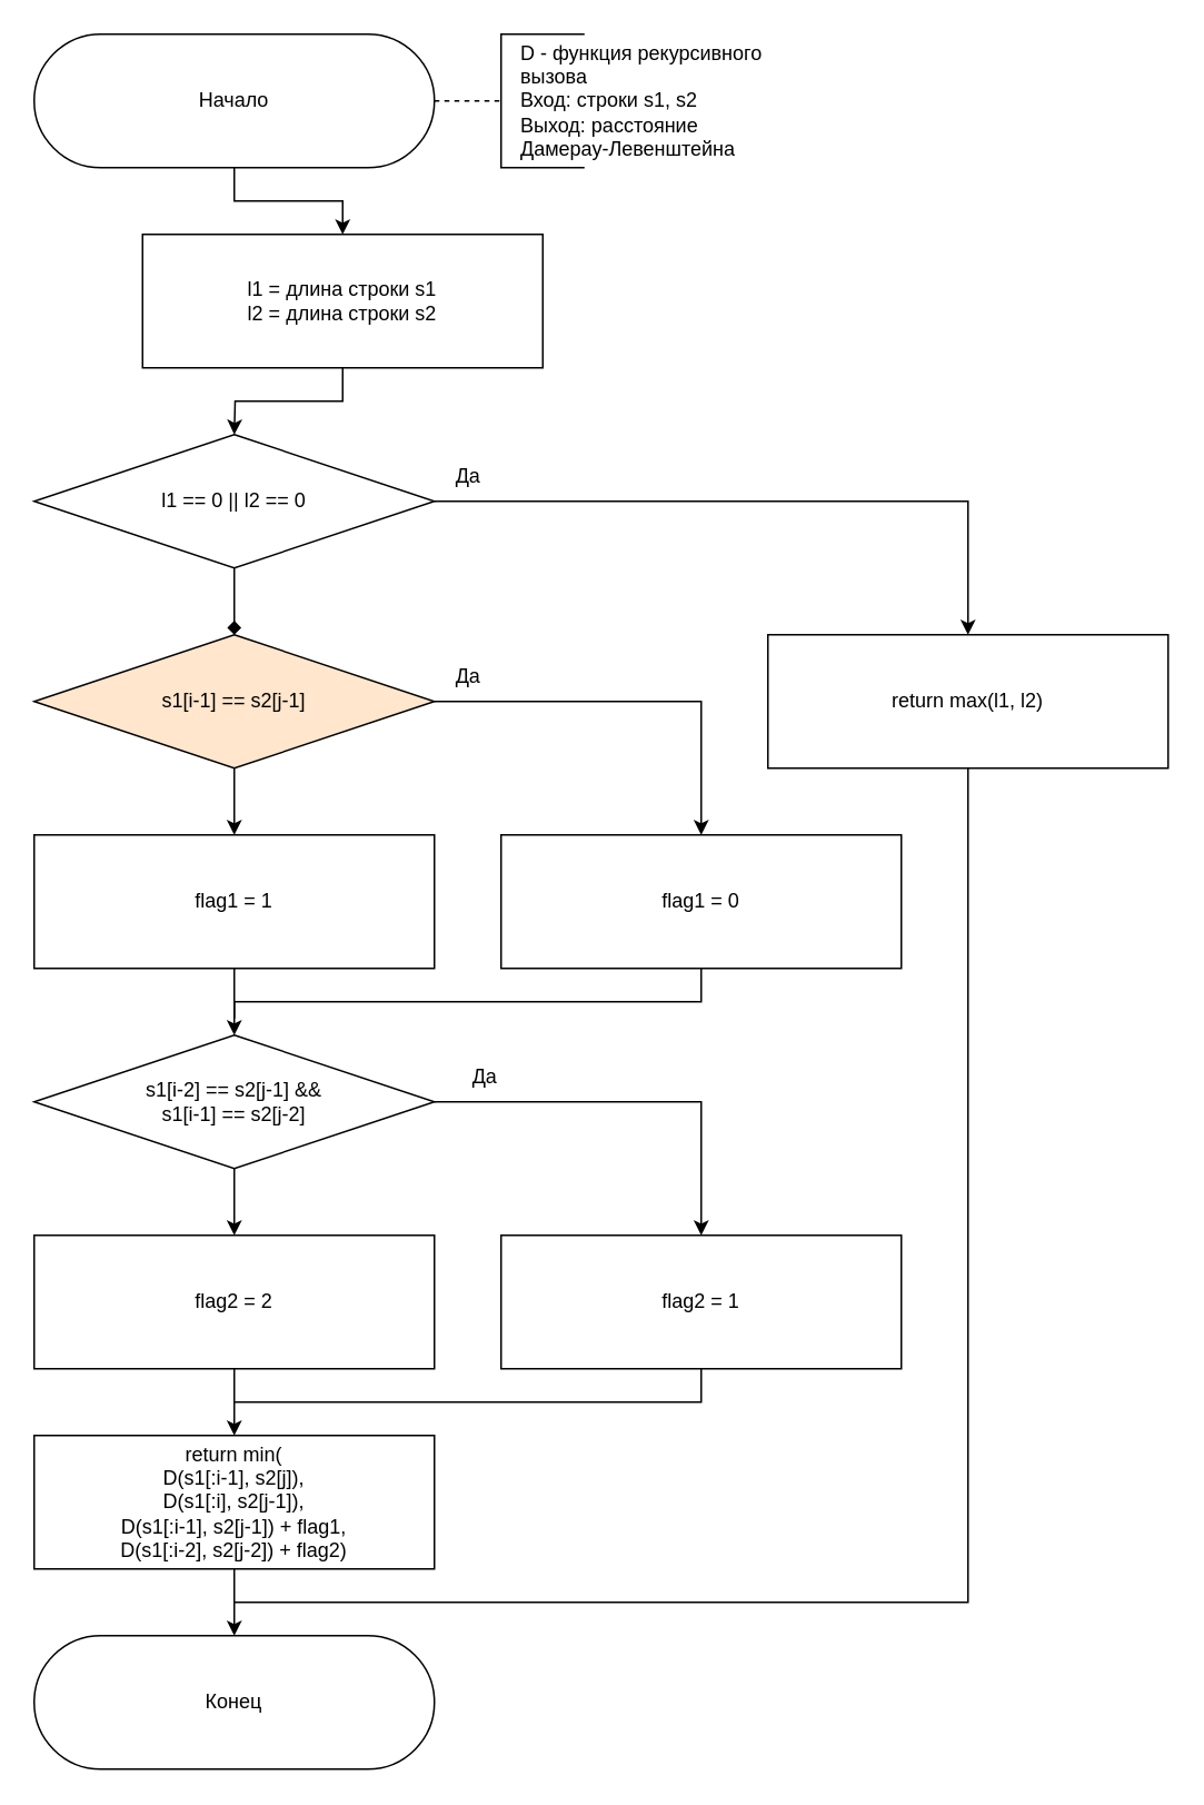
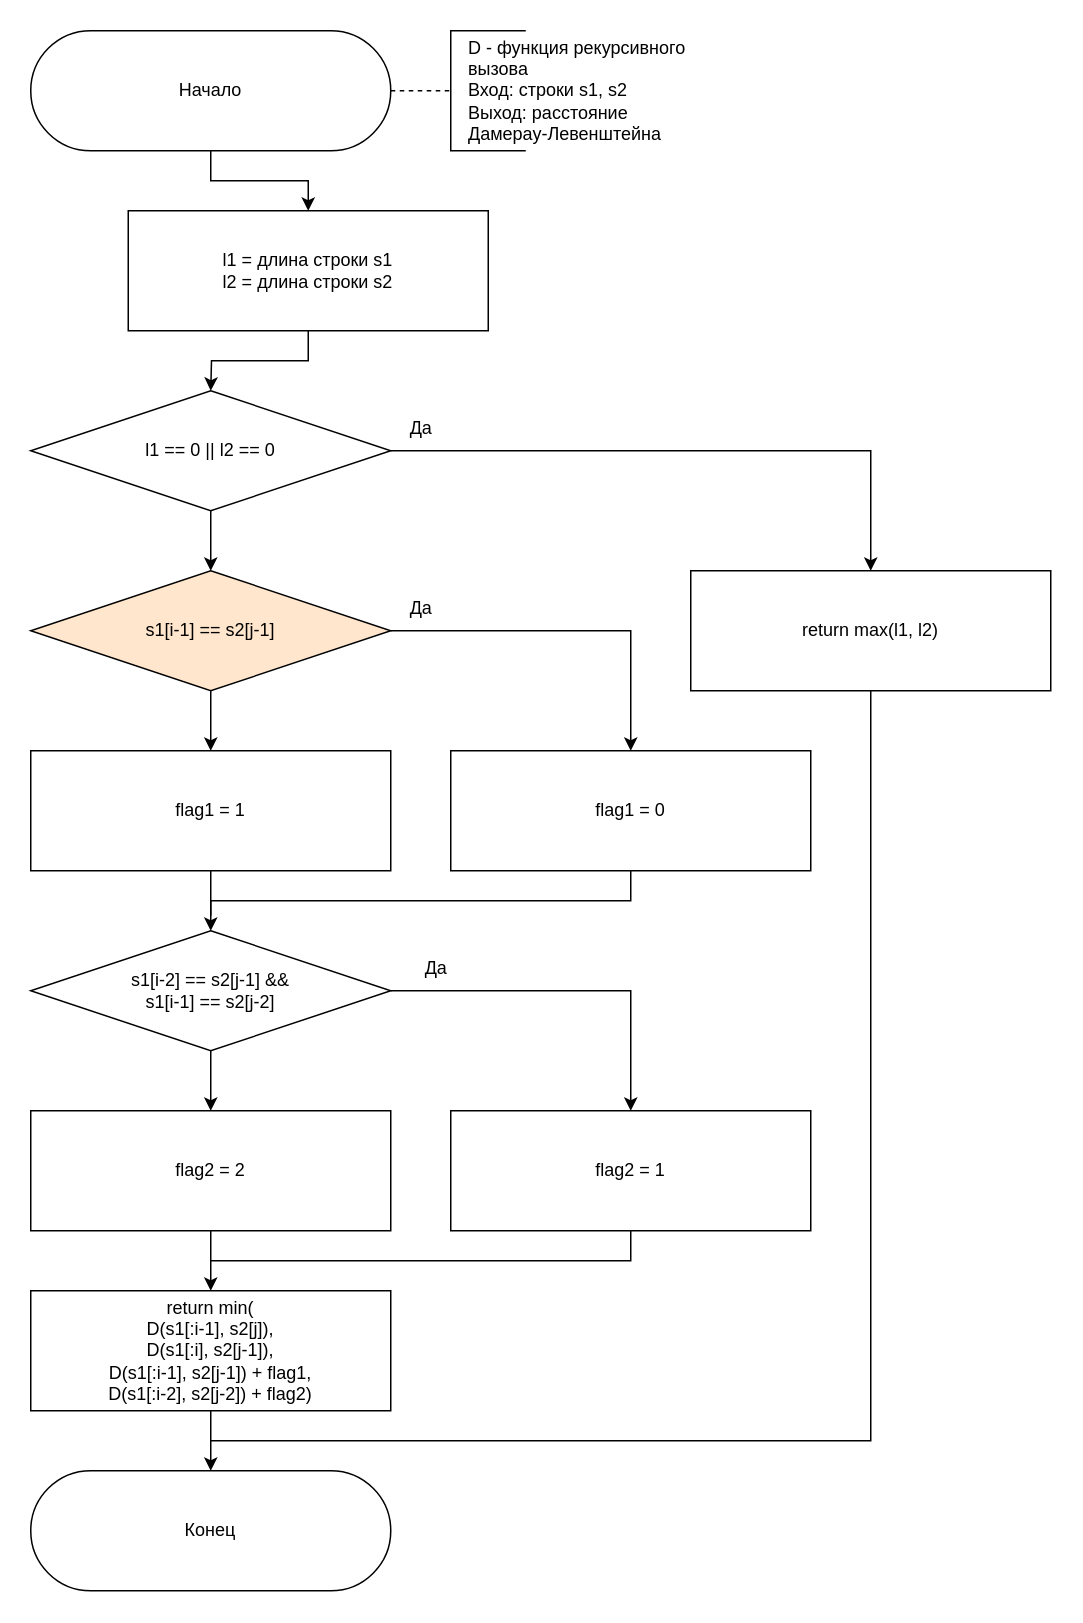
  <mxCell id="0" />
  <mxCell id="1" parent="0" />
  <mxCell id="2" style="edgeStyle=orthogonalEdgeStyle;rounded=0;orthogonalLoop=1;jettySize=auto;html=1;entryX=0.5;entryY=0;entryDx=0;entryDy=0;endArrow=classic;endFill=1;" edge="1" parent="1" source="4" target="6"><mxGeometry relative="1" as="geometry" /></mxCell>
  <mxCell id="3" style="edgeStyle=orthogonalEdgeStyle;rounded=0;orthogonalLoop=1;jettySize=auto;html=1;exitX=1;exitY=0.5;exitDx=0;exitDy=0;entryX=0;entryY=0.5;entryDx=0;entryDy=0;entryPerimeter=0;endArrow=none;endFill=0;dashed=1;" edge="1" parent="1" source="4" target="7"><mxGeometry relative="1" as="geometry" /></mxCell>
  <mxCell id="4" value="Начало" style="rounded=1;whiteSpace=wrap;html=1;shadow=0;arcSize=50;" vertex="1" parent="1"><mxGeometry x="20" y="20" width="240" height="80" as="geometry" /></mxCell>
  <mxCell id="5" style="edgeStyle=orthogonalEdgeStyle;rounded=0;orthogonalLoop=1;jettySize=auto;html=1;exitX=0.5;exitY=1;exitDx=0;exitDy=0;entryX=0.5;entryY=0;entryDx=0;entryDy=0;endArrow=classic;endFill=1;" edge="1" parent="1" source="6"><mxGeometry relative="1" as="geometry"><mxPoint x="140" y="260" as="targetPoint" /></mxGeometry></mxCell>
  <mxCell id="6" value="l1 = длина строки s1&lt;br&gt;l2 = длина строки s2" style="rounded=0;whiteSpace=wrap;html=1;shadow=0;" vertex="1" parent="1"><mxGeometry x="85" y="140" width="240" height="80" as="geometry" /></mxCell>
  <mxCell id="7" value="" style="strokeWidth=1;html=1;shape=mxgraph.flowchart.annotation_1;align=left;pointerEvents=1;rounded=0;shadow=0;" vertex="1" parent="1"><mxGeometry x="300" y="20" width="50" height="80" as="geometry" /></mxCell>
  <mxCell id="8" value="D - функция рекурсивного вызова&lt;br&gt;Вход: строки s1, s2&lt;br&gt;Выход: расстояние Дамерау-Левенштейна" style="text;html=1;strokeColor=none;fillColor=none;align=left;verticalAlign=middle;whiteSpace=wrap;rounded=0;" vertex="1" parent="1"><mxGeometry x="310" y="20" width="160" height="80" as="geometry" /></mxCell>
  <mxCell id="9" style="edgeStyle=orthogonalEdgeStyle;rounded=0;orthogonalLoop=1;jettySize=auto;html=1;exitX=1;exitY=0.5;exitDx=0;exitDy=0;entryX=0.5;entryY=0;entryDx=0;entryDy=0;startArrow=none;startFill=0;endArrow=classic;endFill=1;" edge="1" parent="1" source="11" target="16"><mxGeometry relative="1" as="geometry" /></mxCell>
- <mxCell id="10" style="edgeStyle=orthogonalEdgeStyle;rounded=0;orthogonalLoop=1;jettySize=auto;html=1;exitX=0.5;exitY=1;exitDx=0;exitDy=0;entryX=0.5;entryY=0;entryDx=0;entryDy=0;startArrow=none;startFill=0;endArrow=diamond;endFill=1;" edge="1" parent="1" source="11" target="14"><mxGeometry relative="1" as="geometry" /></mxCell>
+ <mxCell id="10" style="edgeStyle=orthogonalEdgeStyle;rounded=0;orthogonalLoop=1;jettySize=auto;html=1;exitX=0.5;exitY=1;exitDx=0;exitDy=0;entryX=0.5;entryY=0;entryDx=0;entryDy=0;startArrow=none;startFill=0;endArrow=classic;endFill=1;" edge="1" parent="1" source="11" target="14"><mxGeometry relative="1" as="geometry" /></mxCell>
  <mxCell id="11" value="l1 == 0 || l2 == 0" style="rhombus;whiteSpace=wrap;html=1;rounded=0;shadow=0;" vertex="1" parent="1"><mxGeometry x="20" y="260" width="240" height="80" as="geometry" /></mxCell>
  <mxCell id="12" style="edgeStyle=orthogonalEdgeStyle;rounded=0;orthogonalLoop=1;jettySize=auto;html=1;exitX=1;exitY=0.5;exitDx=0;exitDy=0;startArrow=none;startFill=0;endArrow=classic;endFill=1;" edge="1" parent="1" source="14" target="18"><mxGeometry relative="1" as="geometry" /></mxCell>
  <mxCell id="13" style="edgeStyle=orthogonalEdgeStyle;rounded=0;orthogonalLoop=1;jettySize=auto;html=1;entryX=0.5;entryY=0;entryDx=0;entryDy=0;startArrow=none;startFill=0;endArrow=classic;endFill=1;" edge="1" parent="1" source="14" target="20"><mxGeometry relative="1" as="geometry" /></mxCell>
  <mxCell id="14" value="s1[i-1] == s2[j-1]" style="rhombus;whiteSpace=wrap;html=1;rounded=0;shadow=0;fillColor=#ffe6cc;" vertex="1" parent="1"><mxGeometry x="20" y="380" width="240" height="80" as="geometry" /></mxCell>
  <mxCell id="15" style="edgeStyle=orthogonalEdgeStyle;rounded=0;orthogonalLoop=1;jettySize=auto;html=1;startArrow=none;startFill=0;endArrow=none;endFill=0;exitX=0.5;exitY=1;exitDx=0;exitDy=0;" edge="1" parent="1" source="16"><mxGeometry relative="1" as="geometry"><mxPoint x="140" y="960" as="targetPoint" /><Array as="points"><mxPoint x="580" y="960" /></Array></mxGeometry></mxCell>
  <mxCell id="16" value="return max(l1, l2)" style="rounded=0;whiteSpace=wrap;html=1;shadow=0;" vertex="1" parent="1"><mxGeometry x="460" y="380" width="240" height="80" as="geometry" /></mxCell>
  <mxCell id="17" style="edgeStyle=orthogonalEdgeStyle;rounded=0;orthogonalLoop=1;jettySize=auto;html=1;exitX=0.5;exitY=1;exitDx=0;exitDy=0;startArrow=none;startFill=0;endArrow=none;endFill=0;" edge="1" parent="1" source="18"><mxGeometry relative="1" as="geometry"><mxPoint x="140" y="610" as="targetPoint" /><Array as="points"><mxPoint x="420" y="600" /><mxPoint x="140" y="600" /></Array></mxGeometry></mxCell>
  <mxCell id="18" value="flag1 = 0" style="rounded=0;whiteSpace=wrap;html=1;shadow=0;" vertex="1" parent="1"><mxGeometry x="300" y="500" width="240" height="80" as="geometry" /></mxCell>
  <mxCell id="19" style="edgeStyle=orthogonalEdgeStyle;rounded=0;orthogonalLoop=1;jettySize=auto;html=1;exitX=0.5;exitY=1;exitDx=0;exitDy=0;entryX=0.5;entryY=0;entryDx=0;entryDy=0;startArrow=none;startFill=0;endArrow=classic;endFill=1;" edge="1" parent="1" source="20" target="23"><mxGeometry relative="1" as="geometry" /></mxCell>
  <mxCell id="20" value="flag1 = 1" style="rounded=0;whiteSpace=wrap;html=1;shadow=0;" vertex="1" parent="1"><mxGeometry x="20" y="500" width="240" height="80" as="geometry" /></mxCell>
  <mxCell id="21" style="edgeStyle=orthogonalEdgeStyle;rounded=0;orthogonalLoop=1;jettySize=auto;html=1;startArrow=none;startFill=0;endArrow=classic;endFill=1;" edge="1" parent="1" source="23" target="27"><mxGeometry relative="1" as="geometry" /></mxCell>
  <mxCell id="22" style="edgeStyle=orthogonalEdgeStyle;rounded=0;orthogonalLoop=1;jettySize=auto;html=1;exitX=0.5;exitY=1;exitDx=0;exitDy=0;entryX=0.5;entryY=0;entryDx=0;entryDy=0;startArrow=none;startFill=0;endArrow=classic;endFill=1;" edge="1" parent="1" source="23" target="25"><mxGeometry relative="1" as="geometry" /></mxCell>
  <mxCell id="23" value="s1[i-2] == s2[j-1] &amp;amp;&amp;amp;&lt;br&gt;s1[i-1] == s2[j-2]" style="rhombus;whiteSpace=wrap;html=1;rounded=0;shadow=0;" vertex="1" parent="1"><mxGeometry x="20" y="620" width="240" height="80" as="geometry" /></mxCell>
  <mxCell id="24" style="edgeStyle=orthogonalEdgeStyle;rounded=0;orthogonalLoop=1;jettySize=auto;html=1;exitX=0.5;exitY=1;exitDx=0;exitDy=0;entryX=0.5;entryY=0;entryDx=0;entryDy=0;startArrow=none;startFill=0;endArrow=classic;endFill=1;" edge="1" parent="1" source="25" target="29"><mxGeometry relative="1" as="geometry" /></mxCell>
  <mxCell id="25" value="flag2 = 2" style="rounded=0;whiteSpace=wrap;html=1;shadow=0;" vertex="1" parent="1"><mxGeometry x="20" y="740" width="240" height="80" as="geometry" /></mxCell>
  <mxCell id="26" style="edgeStyle=orthogonalEdgeStyle;rounded=0;orthogonalLoop=1;jettySize=auto;html=1;exitX=0.5;exitY=1;exitDx=0;exitDy=0;startArrow=none;startFill=0;endArrow=none;endFill=0;" edge="1" parent="1" source="27"><mxGeometry relative="1" as="geometry"><mxPoint x="140" y="840" as="targetPoint" /><Array as="points"><mxPoint x="420" y="840" /></Array></mxGeometry></mxCell>
  <mxCell id="27" value="flag2 = 1" style="rounded=0;whiteSpace=wrap;html=1;shadow=0;" vertex="1" parent="1"><mxGeometry x="300" y="740" width="240" height="80" as="geometry" /></mxCell>
  <mxCell id="28" style="edgeStyle=orthogonalEdgeStyle;rounded=0;orthogonalLoop=1;jettySize=auto;html=1;startArrow=none;startFill=0;endArrow=classic;endFill=1;" edge="1" parent="1" source="29" target="30"><mxGeometry relative="1" as="geometry" /></mxCell>
  <mxCell id="29" value="return min(&lt;br&gt;D(s1[:i-1], s2[j]),&lt;br&gt;D(s1[:i], s2[j-1]),&lt;br&gt;D(s1[:i-1], s2[j-1]) + flag1,&lt;br&gt;D(s1[:i-2], s2[j-2]) + flag2)" style="rounded=0;whiteSpace=wrap;html=1;shadow=0;" vertex="1" parent="1"><mxGeometry x="20" y="860" width="240" height="80" as="geometry" /></mxCell>
  <mxCell id="30" value="Конец" style="rounded=1;whiteSpace=wrap;html=1;shadow=0;arcSize=50;" vertex="1" parent="1"><mxGeometry x="20" y="980" width="240" height="80" as="geometry" /></mxCell>
  <mxCell id="31" value="Да" style="text;html=1;align=center;verticalAlign=middle;resizable=0;points=[];autosize=1;strokeColor=none;fillColor=none;" vertex="1" parent="1"><mxGeometry x="260" y="270" width="40" height="30" as="geometry" /></mxCell>
  <mxCell id="32" value="Да" style="text;html=1;align=center;verticalAlign=middle;resizable=0;points=[];autosize=1;strokeColor=none;fillColor=none;" vertex="1" parent="1"><mxGeometry x="260" y="390" width="40" height="30" as="geometry" /></mxCell>
  <mxCell id="33" value="Да" style="text;html=1;align=center;verticalAlign=middle;resizable=0;points=[];autosize=1;strokeColor=none;fillColor=none;" vertex="1" parent="1"><mxGeometry x="270" y="630" width="40" height="30" as="geometry" /></mxCell>
